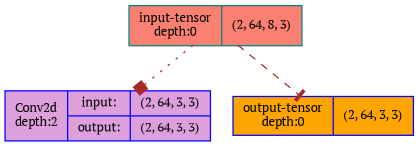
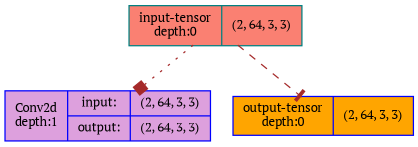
  strict digraph {
    fontname="PT Serif"
    ordering=in
    node [align=left color=blue fontname="PT Serif" fontsize=10 ranksep=0.1 shape=record style=filled]
    edge [color=brown fontname="PT Serif" fontsize=10]
-   n1 [color=teal fillcolor=salmon height=0.2 label="input-tensor&#92;ndepth:0|(2, 64, 8, 3)"]
-   n2 [fillcolor=plum height=0.2 label="Conv2d&#92;ndepth:2|{input:|output:}|{(2, 64, 3, 3)|(2, 64, 3, 3)}"]
+   n1 [color=teal fillcolor=salmon height=0.2 label="input-tensor&#92;ndepth:0|(2, 64, 3, 3)"]
+   n2 [fillcolor=plum height=0.2 label="Conv2d&#92;ndepth:1|{input:|output:}|{(2, 64, 3, 3)|(2, 64, 3, 3)}"]
    n3 [fillcolor=orange height=0.2 label="output-tensor&#92;ndepth:0|(2, 64, 3, 3)"]
    n1 -> n2 [arrowhead=box style=dotted]
    n1 -> n3 [arrowhead=tee style=dashed]
  }
